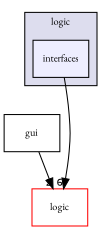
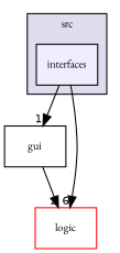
  digraph {
    compound=true
    fontname="EB Garamond"
    node [fontname="EB Garamond" fontsize=10 shape=box style=filled]
    edge [fontname="EB Garamond" labeldistance=1.5 labelfontname=Helvetica labelfontsize=10]
    n1 [fillcolor="#eeeeff" label=interfaces pencolor=black]
    n2 [label=gui style=""]
    n3 [color=red fillcolor=white label=logic]
    subgraph cluster_1 {
      bgcolor="#ddddee"
      fontsize=10
-     label=logic
+     label=src
      pencolor=black
      n1
    }
+   n1 -> n2 [headlabel=1]
    n1 -> n3 [headlabel=6]
    n2 -> n3 [headlabel=2]
  }
